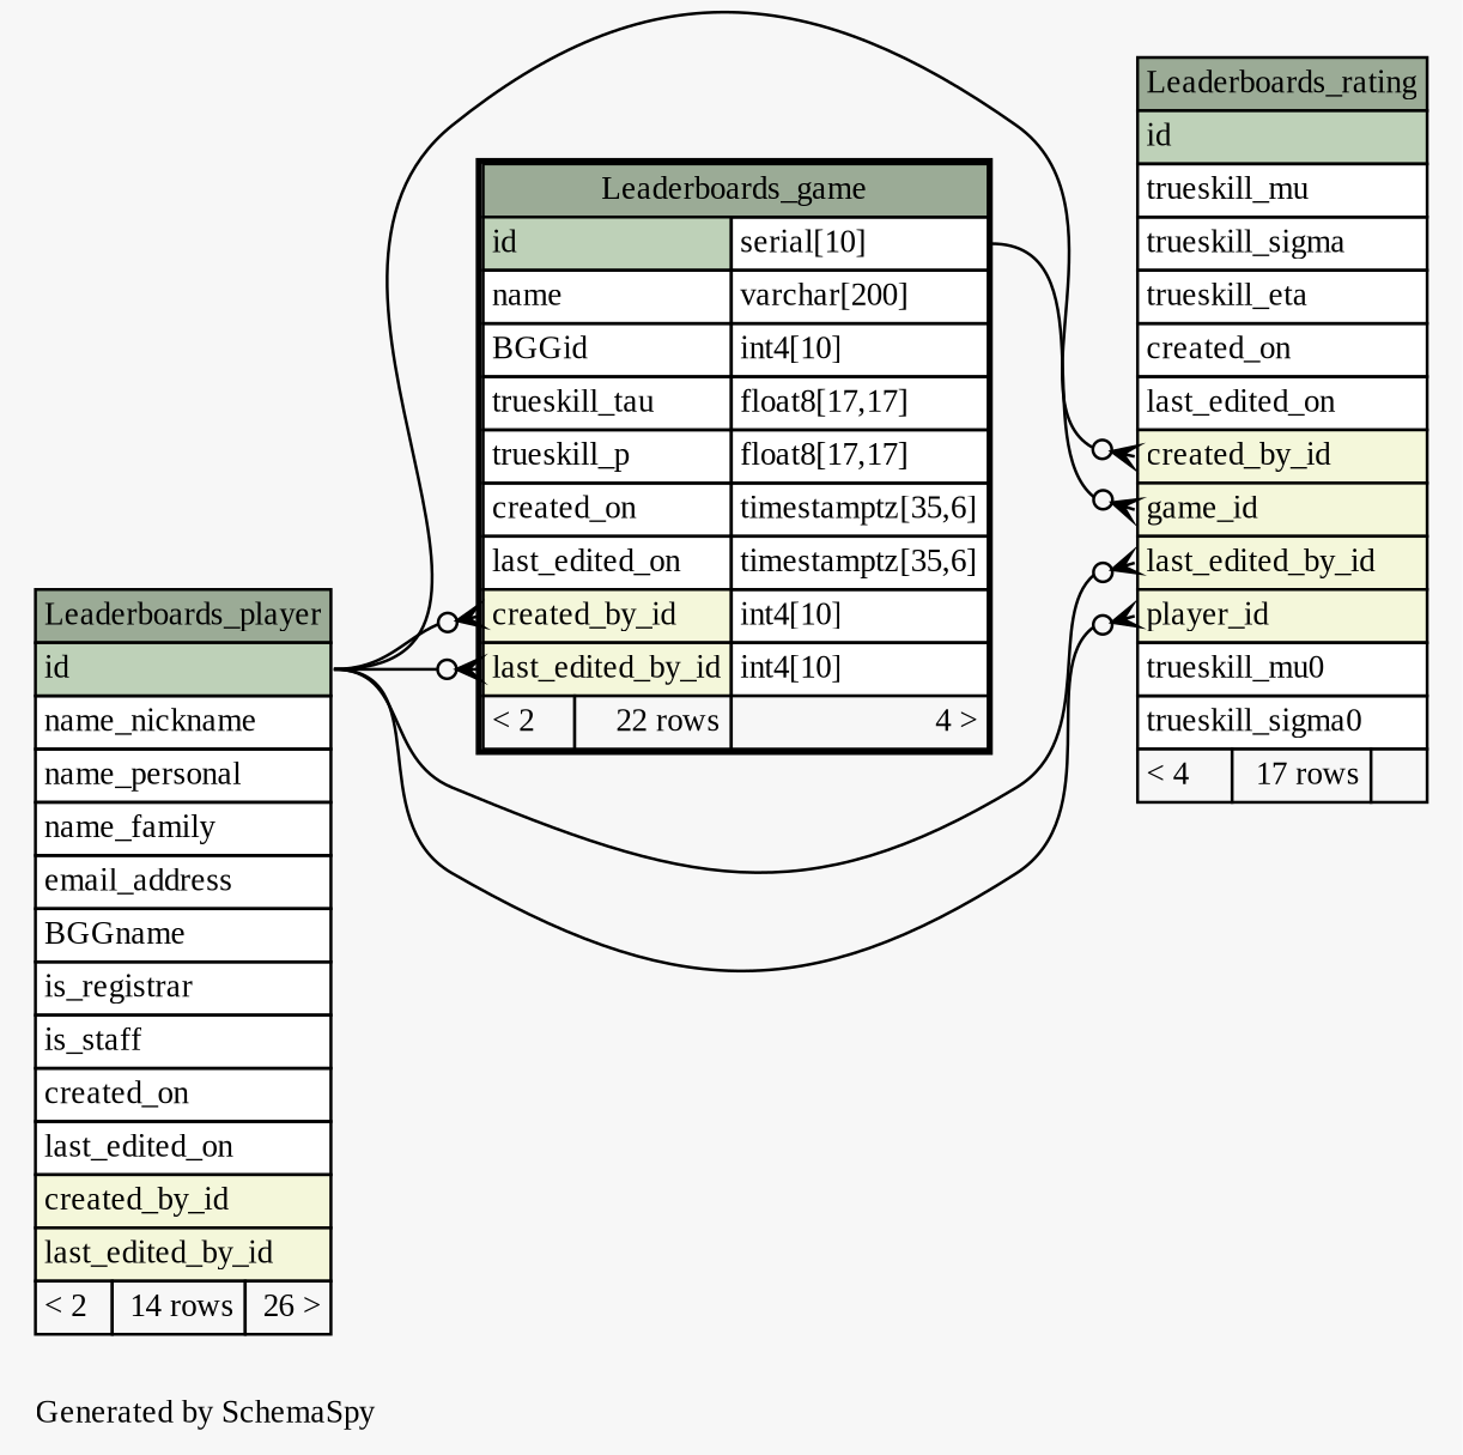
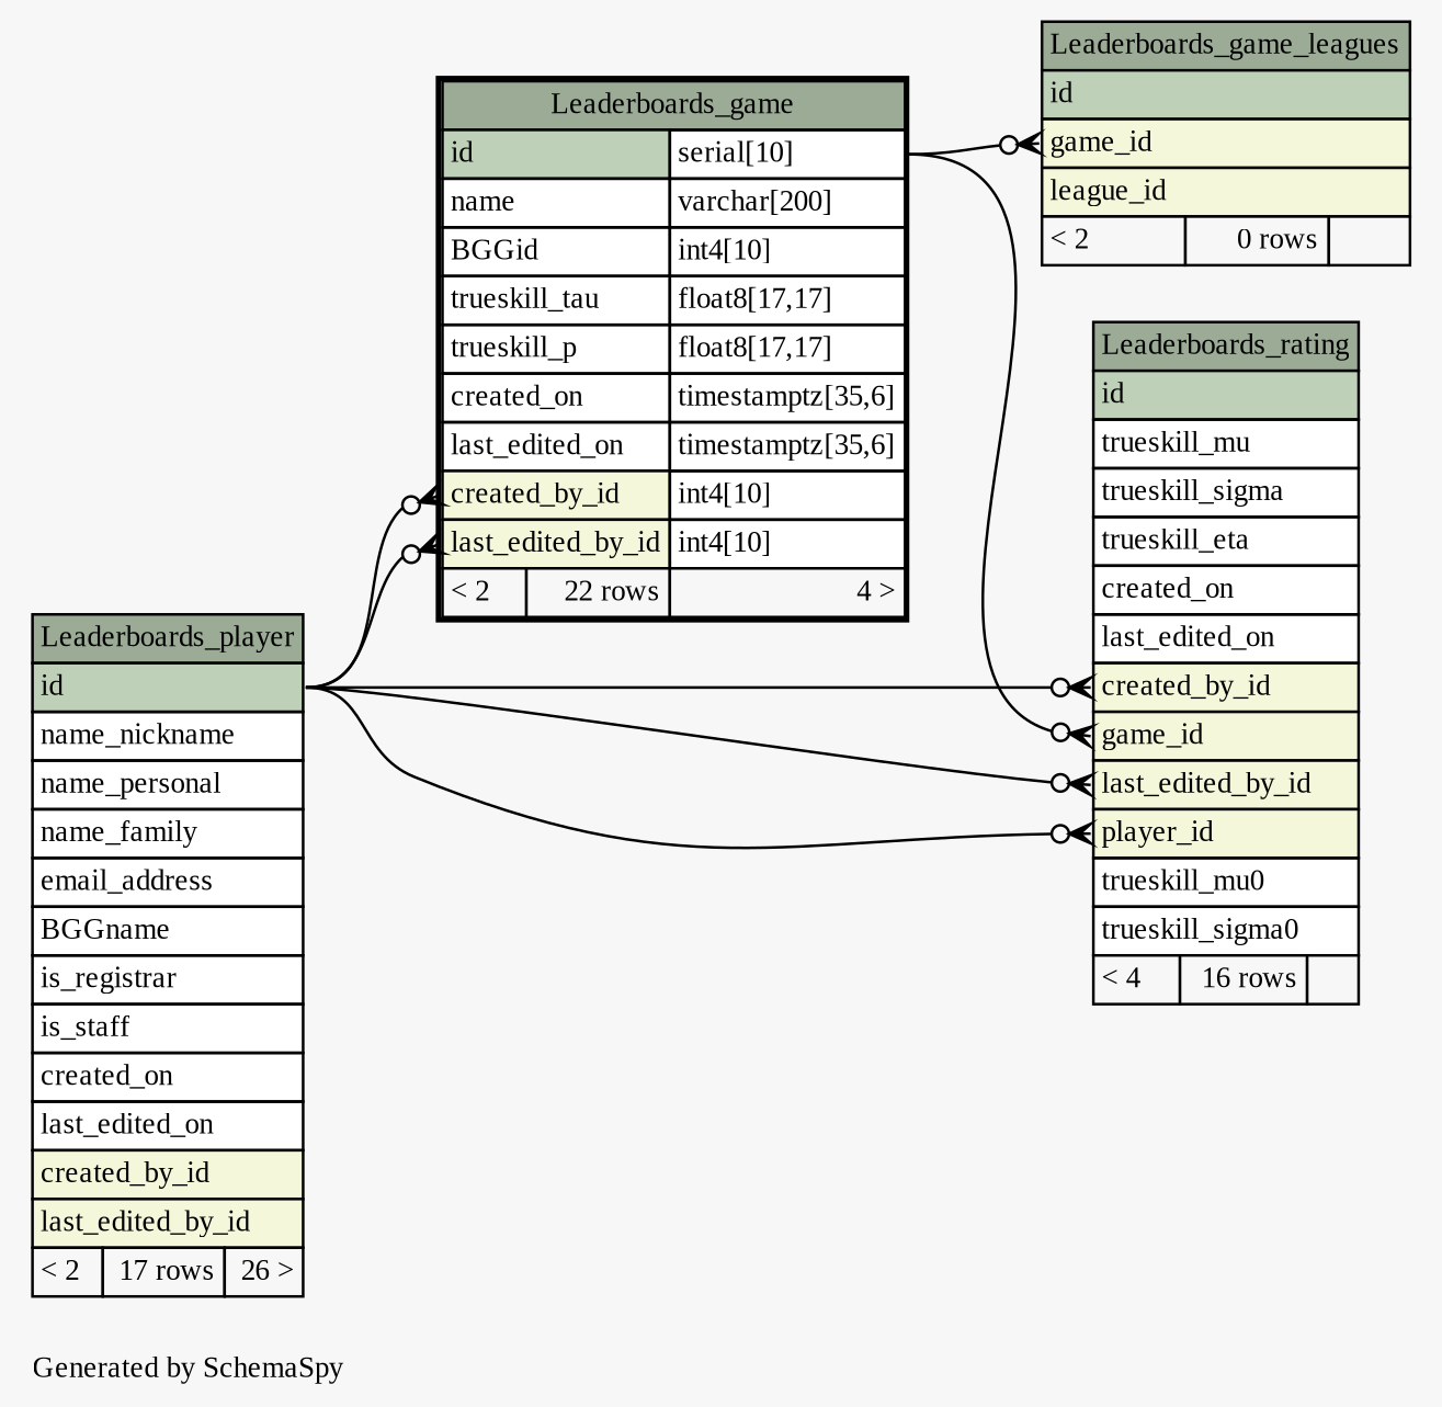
  digraph {
    bgcolor="#f7f7f7"
    fontname="Liberation Serif"
    fontsize=11
    label="\nGenerated by SchemaSpy"
    labeljust=l
    nodesep=0.18
    rankdir=RL
    ranksep=0.46
    node [fontname="Liberation Serif" fontsize=11 shape=plaintext]
    edge [arrowhead=none arrowsize=0.8 arrowtail=crowodot dir=back fontname="Liberation Serif" headport="id:e" tailport="created_by_id:w"]
    n1 [label=<     <TABLE BORDER="2" CELLBORDER="1" CELLSPACING="0" BGCOLOR="#ffffff">       <TR><TD COLSPAN="3" BGCOLOR="#9bab96" ALIGN="CENTER">Leaderboards_game</TD></TR>       <TR><TD PORT="id" COLSPAN="2" BGCOLOR="#bed1b8" ALIGN="LEFT">id</TD><TD PORT="id.type" ALIGN="LEFT">serial[10]</TD></TR>       <TR><TD PORT="name" COLSPAN="2" ALIGN="LEFT">name</TD><TD PORT="name.type" ALIGN="LEFT">varchar[200]</TD></TR>       <TR><TD PORT="BGGid" COLSPAN="2" ALIGN="LEFT">BGGid</TD><TD PORT="BGGid.type" ALIGN="LEFT">int4[10]</TD></TR>       <TR><TD PORT="trueskill_tau" COLSPAN="2" ALIGN="LEFT">trueskill_tau</TD><TD PORT="trueskill_tau.type" ALIGN="LEFT">float8[17,17]</TD></TR>       <TR><TD PORT="trueskill_p" COLSPAN="2" ALIGN="LEFT">trueskill_p</TD><TD PORT="trueskill_p.type" ALIGN="LEFT">float8[17,17]</TD></TR>       <TR><TD PORT="created_on" COLSPAN="2" ALIGN="LEFT">created_on</TD><TD PORT="created_on.type" ALIGN="LEFT">timestamptz[35,6]</TD></TR>       <TR><TD PORT="last_edited_on" COLSPAN="2" ALIGN="LEFT">last_edited_on</TD><TD PORT="last_edited_on.type" ALIGN="LEFT">timestamptz[35,6]</TD></TR>       <TR><TD PORT="created_by_id" COLSPAN="2" BGCOLOR="#f4f7da" ALIGN="LEFT">created_by_id</TD><TD PORT="created_by_id.type" ALIGN="LEFT">int4[10]</TD></TR>       <TR><TD PORT="last_edited_by_id" COLSPAN="2" BGCOLOR="#f4f7da" ALIGN="LEFT">last_edited_by_id</TD><TD PORT="last_edited_by_id.type" ALIGN="LEFT">int4[10]</TD></TR>       <TR><TD ALIGN="LEFT" BGCOLOR="#f7f7f7">&lt; 2</TD><TD ALIGN="RIGHT" BGCOLOR="#f7f7f7">22 rows</TD><TD ALIGN="RIGHT" BGCOLOR="#f7f7f7">4 &gt;</TD></TR>     </TABLE>>]
-   n2 [label=<     <TABLE BORDER="0" CELLBORDER="1" CELLSPACING="0" BGCOLOR="#ffffff">       <TR><TD COLSPAN="3" BGCOLOR="#9bab96" ALIGN="CENTER">Leaderboards_player</TD></TR>       <TR><TD PORT="id" COLSPAN="3" BGCOLOR="#bed1b8" ALIGN="LEFT">id</TD></TR>       <TR><TD PORT="name_nickname" COLSPAN="3" ALIGN="LEFT">name_nickname</TD></TR>       <TR><TD PORT="name_personal" COLSPAN="3" ALIGN="LEFT">name_personal</TD></TR>       <TR><TD PORT="name_family" COLSPAN="3" ALIGN="LEFT">name_family</TD></TR>       <TR><TD PORT="email_address" COLSPAN="3" ALIGN="LEFT">email_address</TD></TR>       <TR><TD PORT="BGGname" COLSPAN="3" ALIGN="LEFT">BGGname</TD></TR>       <TR><TD PORT="is_registrar" COLSPAN="3" ALIGN="LEFT">is_registrar</TD></TR>       <TR><TD PORT="is_staff" COLSPAN="3" ALIGN="LEFT">is_staff</TD></TR>       <TR><TD PORT="created_on" COLSPAN="3" ALIGN="LEFT">created_on</TD></TR>       <TR><TD PORT="last_edited_on" COLSPAN="3" ALIGN="LEFT">last_edited_on</TD></TR>       <TR><TD PORT="created_by_id" COLSPAN="3" BGCOLOR="#f4f7da" ALIGN="LEFT">created_by_id</TD></TR>       <TR><TD PORT="last_edited_by_id" COLSPAN="3" BGCOLOR="#f4f7da" ALIGN="LEFT">last_edited_by_id</TD></TR>       <TR><TD ALIGN="LEFT" BGCOLOR="#f7f7f7">&lt; 2</TD><TD ALIGN="RIGHT" BGCOLOR="#f7f7f7">14 rows</TD><TD ALIGN="RIGHT" BGCOLOR="#f7f7f7">26 &gt;</TD></TR>     </TABLE>>]
-   n4 [label=<     <TABLE BORDER="0" CELLBORDER="1" CELLSPACING="0" BGCOLOR="#ffffff">       <TR><TD COLSPAN="3" BGCOLOR="#9bab96" ALIGN="CENTER">Leaderboards_rating</TD></TR>       <TR><TD PORT="id" COLSPAN="3" BGCOLOR="#bed1b8" ALIGN="LEFT">id</TD></TR>       <TR><TD PORT="trueskill_mu" COLSPAN="3" ALIGN="LEFT">trueskill_mu</TD></TR>       <TR><TD PORT="trueskill_sigma" COLSPAN="3" ALIGN="LEFT">trueskill_sigma</TD></TR>       <TR><TD PORT="trueskill_eta" COLSPAN="3" ALIGN="LEFT">trueskill_eta</TD></TR>       <TR><TD PORT="created_on" COLSPAN="3" ALIGN="LEFT">created_on</TD></TR>       <TR><TD PORT="last_edited_on" COLSPAN="3" ALIGN="LEFT">last_edited_on</TD></TR>       <TR><TD PORT="created_by_id" COLSPAN="3" BGCOLOR="#f4f7da" ALIGN="LEFT">created_by_id</TD></TR>       <TR><TD PORT="game_id" COLSPAN="3" BGCOLOR="#f4f7da" ALIGN="LEFT">game_id</TD></TR>       <TR><TD PORT="last_edited_by_id" COLSPAN="3" BGCOLOR="#f4f7da" ALIGN="LEFT">last_edited_by_id</TD></TR>       <TR><TD PORT="player_id" COLSPAN="3" BGCOLOR="#f4f7da" ALIGN="LEFT">player_id</TD></TR>       <TR><TD PORT="trueskill_mu0" COLSPAN="3" ALIGN="LEFT">trueskill_mu0</TD></TR>       <TR><TD PORT="trueskill_sigma0" COLSPAN="3" ALIGN="LEFT">trueskill_sigma0</TD></TR>       <TR><TD ALIGN="LEFT" BGCOLOR="#f7f7f7">&lt; 4</TD><TD ALIGN="RIGHT" BGCOLOR="#f7f7f7">17 rows</TD><TD ALIGN="RIGHT" BGCOLOR="#f7f7f7">  </TD></TR>     </TABLE>>]
+   n2 [label=<     <TABLE BORDER="0" CELLBORDER="1" CELLSPACING="0" BGCOLOR="#ffffff">       <TR><TD COLSPAN="3" BGCOLOR="#9bab96" ALIGN="CENTER">Leaderboards_player</TD></TR>       <TR><TD PORT="id" COLSPAN="3" BGCOLOR="#bed1b8" ALIGN="LEFT">id</TD></TR>       <TR><TD PORT="name_nickname" COLSPAN="3" ALIGN="LEFT">name_nickname</TD></TR>       <TR><TD PORT="name_personal" COLSPAN="3" ALIGN="LEFT">name_personal</TD></TR>       <TR><TD PORT="name_family" COLSPAN="3" ALIGN="LEFT">name_family</TD></TR>       <TR><TD PORT="email_address" COLSPAN="3" ALIGN="LEFT">email_address</TD></TR>       <TR><TD PORT="BGGname" COLSPAN="3" ALIGN="LEFT">BGGname</TD></TR>       <TR><TD PORT="is_registrar" COLSPAN="3" ALIGN="LEFT">is_registrar</TD></TR>       <TR><TD PORT="is_staff" COLSPAN="3" ALIGN="LEFT">is_staff</TD></TR>       <TR><TD PORT="created_on" COLSPAN="3" ALIGN="LEFT">created_on</TD></TR>       <TR><TD PORT="last_edited_on" COLSPAN="3" ALIGN="LEFT">last_edited_on</TD></TR>       <TR><TD PORT="created_by_id" COLSPAN="3" BGCOLOR="#f4f7da" ALIGN="LEFT">created_by_id</TD></TR>       <TR><TD PORT="last_edited_by_id" COLSPAN="3" BGCOLOR="#f4f7da" ALIGN="LEFT">last_edited_by_id</TD></TR>       <TR><TD ALIGN="LEFT" BGCOLOR="#f7f7f7">&lt; 2</TD><TD ALIGN="RIGHT" BGCOLOR="#f7f7f7">17 rows</TD><TD ALIGN="RIGHT" BGCOLOR="#f7f7f7">26 &gt;</TD></TR>     </TABLE>>]
+   n3 [label=<     <TABLE BORDER="0" CELLBORDER="1" CELLSPACING="0" BGCOLOR="#ffffff">       <TR><TD COLSPAN="3" BGCOLOR="#9bab96" ALIGN="CENTER">Leaderboards_game_leagues</TD></TR>       <TR><TD PORT="id" COLSPAN="3" BGCOLOR="#bed1b8" ALIGN="LEFT">id</TD></TR>       <TR><TD PORT="game_id" COLSPAN="3" BGCOLOR="#f4f7da" ALIGN="LEFT">game_id</TD></TR>       <TR><TD PORT="league_id" COLSPAN="3" BGCOLOR="#f4f7da" ALIGN="LEFT">league_id</TD></TR>       <TR><TD ALIGN="LEFT" BGCOLOR="#f7f7f7">&lt; 2</TD><TD ALIGN="RIGHT" BGCOLOR="#f7f7f7">0 rows</TD><TD ALIGN="RIGHT" BGCOLOR="#f7f7f7">  </TD></TR>     </TABLE>>]
+   n4 [label=<     <TABLE BORDER="0" CELLBORDER="1" CELLSPACING="0" BGCOLOR="#ffffff">       <TR><TD COLSPAN="3" BGCOLOR="#9bab96" ALIGN="CENTER">Leaderboards_rating</TD></TR>       <TR><TD PORT="id" COLSPAN="3" BGCOLOR="#bed1b8" ALIGN="LEFT">id</TD></TR>       <TR><TD PORT="trueskill_mu" COLSPAN="3" ALIGN="LEFT">trueskill_mu</TD></TR>       <TR><TD PORT="trueskill_sigma" COLSPAN="3" ALIGN="LEFT">trueskill_sigma</TD></TR>       <TR><TD PORT="trueskill_eta" COLSPAN="3" ALIGN="LEFT">trueskill_eta</TD></TR>       <TR><TD PORT="created_on" COLSPAN="3" ALIGN="LEFT">created_on</TD></TR>       <TR><TD PORT="last_edited_on" COLSPAN="3" ALIGN="LEFT">last_edited_on</TD></TR>       <TR><TD PORT="created_by_id" COLSPAN="3" BGCOLOR="#f4f7da" ALIGN="LEFT">created_by_id</TD></TR>       <TR><TD PORT="game_id" COLSPAN="3" BGCOLOR="#f4f7da" ALIGN="LEFT">game_id</TD></TR>       <TR><TD PORT="last_edited_by_id" COLSPAN="3" BGCOLOR="#f4f7da" ALIGN="LEFT">last_edited_by_id</TD></TR>       <TR><TD PORT="player_id" COLSPAN="3" BGCOLOR="#f4f7da" ALIGN="LEFT">player_id</TD></TR>       <TR><TD PORT="trueskill_mu0" COLSPAN="3" ALIGN="LEFT">trueskill_mu0</TD></TR>       <TR><TD PORT="trueskill_sigma0" COLSPAN="3" ALIGN="LEFT">trueskill_sigma0</TD></TR>       <TR><TD ALIGN="LEFT" BGCOLOR="#f7f7f7">&lt; 4</TD><TD ALIGN="RIGHT" BGCOLOR="#f7f7f7">16 rows</TD><TD ALIGN="RIGHT" BGCOLOR="#f7f7f7">  </TD></TR>     </TABLE>>]
    n1 -> n2
    n1 -> n2 [tailport="last_edited_by_id:w"]
+   n3 -> n1 [headport="id.type:e" tailport="game_id:w"]
    n4 -> n1 [headport="id.type:e" tailport="game_id:w"]
    n4 -> n2
    n4 -> n2 [tailport="last_edited_by_id:w"]
    n4 -> n2 [tailport="player_id:w"]
  }
